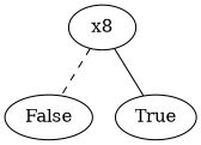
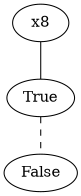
  graph {
    n1 [label=x8]
    n2 [label=False]
    n3 [label=True]
-   n1 -- n2 [style=dashed]
+   n3 -- n2 [style=dashed]
    n1 -- n3
  }
